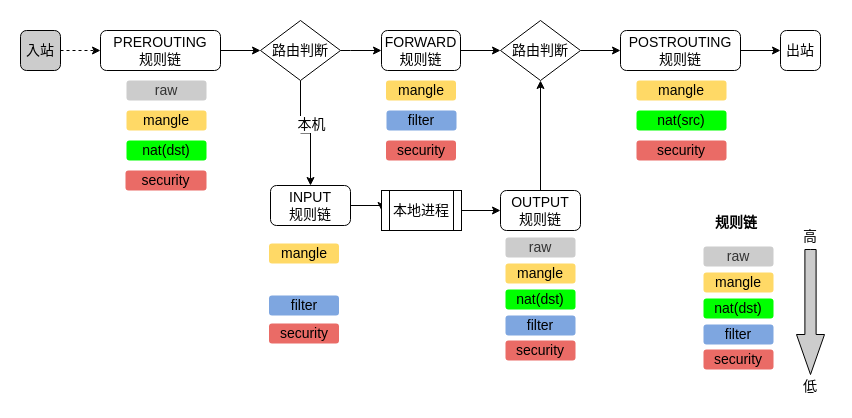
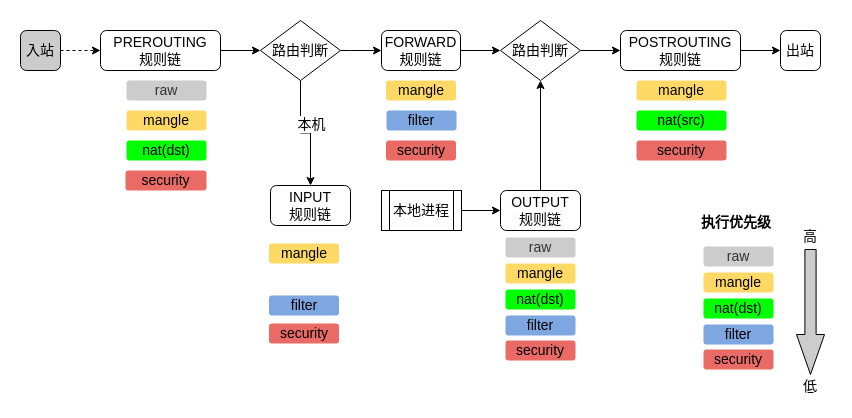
  <mxCell id="0" />
  <mxCell id="1" parent="0" />
  <mxCell id="2" style="edgeStyle=orthogonalEdgeStyle;rounded=0;orthogonalLoop=1;jettySize=auto;html=1;exitX=0.5;exitY=1;exitDx=0;exitDy=0;entryX=0.5;entryY=0;entryDx=0;entryDy=0;" edge="1" parent="1" source="5" target="11"><mxGeometry relative="1" as="geometry" /></mxCell>
  <mxCell id="3" value="&lt;font style=&quot;font-size: 14px&quot;&gt;本机&lt;/font&gt;" style="edgeLabel;html=1;align=center;verticalAlign=middle;resizable=0;points=[];" vertex="1" connectable="0" parent="2"><mxGeometry x="0.273" y="1" relative="1" as="geometry"><mxPoint x="-1" y="-20" as="offset" /></mxGeometry></mxCell>
  <mxCell id="4" value="" style="edgeStyle=orthogonalEdgeStyle;rounded=0;orthogonalLoop=1;jettySize=auto;html=1;" edge="1" parent="1" target="7"><mxGeometry relative="1" as="geometry"><mxPoint x="340" y="50" as="sourcePoint" /><Array as="points"><mxPoint x="350" y="50" /><mxPoint x="350" y="50" /></Array></mxGeometry></mxCell>
  <mxCell id="5" value="&lt;font style=&quot;font-size: 14px&quot;&gt;路由判断&lt;/font&gt;" style="rhombus;whiteSpace=wrap;html=1;" vertex="1" parent="1"><mxGeometry x="260" y="20" width="80" height="60" as="geometry" /></mxCell>
  <mxCell id="6" style="edgeStyle=orthogonalEdgeStyle;rounded=0;orthogonalLoop=1;jettySize=auto;html=1;exitX=1;exitY=0.5;exitDx=0;exitDy=0;entryX=0;entryY=0.5;entryDx=0;entryDy=0;" edge="1" parent="1" source="7" target="23"><mxGeometry relative="1" as="geometry" /></mxCell>
  <mxCell id="7" value="&lt;font style=&quot;font-size: 14px&quot;&gt;FORWARD&lt;br&gt;规则链&lt;/font&gt;" style="rounded=1;whiteSpace=wrap;html=1;" vertex="1" parent="1"><mxGeometry x="381" y="30" width="79" height="40" as="geometry" /></mxCell>
  <mxCell id="8" style="edgeStyle=orthogonalEdgeStyle;rounded=0;orthogonalLoop=1;jettySize=auto;html=1;exitX=0.5;exitY=0;exitDx=0;exitDy=0;entryX=0.5;entryY=1;entryDx=0;entryDy=0;" edge="1" parent="1" source="9" target="23"><mxGeometry relative="1" as="geometry" /></mxCell>
  <mxCell id="9" value="&lt;font style=&quot;font-size: 14px&quot;&gt;OUTPUT&lt;br&gt;规则链&lt;/font&gt;" style="rounded=1;whiteSpace=wrap;html=1;" vertex="1" parent="1"><mxGeometry x="500" y="190" width="80" height="40" as="geometry" /></mxCell>
- <mxCell id="10" style="edgeStyle=orthogonalEdgeStyle;rounded=0;orthogonalLoop=1;jettySize=auto;html=1;exitX=1;exitY=0.5;exitDx=0;exitDy=0;entryX=0;entryY=0.5;entryDx=0;entryDy=0;" edge="1" parent="1" source="11" target="13"><mxGeometry relative="1" as="geometry" /></mxCell>
  <mxCell id="11" value="&lt;font style=&quot;font-size: 14px&quot;&gt;INPUT&lt;br&gt;规则链&lt;/font&gt;" style="rounded=1;whiteSpace=wrap;html=1;" vertex="1" parent="1"><mxGeometry x="270" y="185" width="80" height="40" as="geometry" /></mxCell>
  <mxCell id="12" style="edgeStyle=orthogonalEdgeStyle;rounded=0;orthogonalLoop=1;jettySize=auto;html=1;exitX=1;exitY=0.5;exitDx=0;exitDy=0;entryX=0;entryY=0.5;entryDx=0;entryDy=0;" edge="1" parent="1" source="13" target="9"><mxGeometry relative="1" as="geometry" /></mxCell>
  <mxCell id="13" value="&lt;font style=&quot;font-size: 14px&quot;&gt;本地进程&lt;/font&gt;" style="shape=process;whiteSpace=wrap;html=1;backgroundOutline=1;" vertex="1" parent="1"><mxGeometry x="381" y="190" width="80" height="40" as="geometry" /></mxCell>
  <mxCell id="14" style="edgeStyle=orthogonalEdgeStyle;rounded=0;orthogonalLoop=1;jettySize=auto;html=1;exitX=1;exitY=0.5;exitDx=0;exitDy=0;entryX=0;entryY=0.5;entryDx=0;entryDy=0;dashed=1;" edge="1" parent="1" source="15" target="18"><mxGeometry relative="1" as="geometry" /></mxCell>
  <mxCell id="15" value="&lt;font style=&quot;font-size: 14px&quot;&gt;入站&lt;/font&gt;" style="rounded=1;whiteSpace=wrap;html=1;fillColor=#cccccc;" vertex="1" parent="1"><mxGeometry x="20" y="30" width="40" height="40" as="geometry" /></mxCell>
  <mxCell id="16" value="&lt;font style=&quot;font-size: 14px&quot;&gt;出站&lt;/font&gt;" style="rounded=1;whiteSpace=wrap;html=1;" vertex="1" parent="1"><mxGeometry x="660" y="30" width="40" height="40" as="geometry" /></mxCell>
  <mxCell id="17" style="edgeStyle=orthogonalEdgeStyle;rounded=0;orthogonalLoop=1;jettySize=auto;html=1;exitX=1;exitY=0.5;exitDx=0;exitDy=0;" edge="1" parent="1" source="18" target="5"><mxGeometry relative="1" as="geometry" /></mxCell>
  <mxCell id="18" value="&lt;font style=&quot;font-size: 14px&quot;&gt;PREROUTING&lt;br&gt;规则链&lt;/font&gt;" style="rounded=1;whiteSpace=wrap;html=1;" vertex="1" parent="1"><mxGeometry x="100" y="30" width="120" height="40" as="geometry" /></mxCell>
  <mxCell id="19" style="edgeStyle=orthogonalEdgeStyle;rounded=0;orthogonalLoop=1;jettySize=auto;html=1;exitX=1;exitY=0.5;exitDx=0;exitDy=0;entryX=0;entryY=0.5;entryDx=0;entryDy=0;" edge="1" parent="1" source="20" target="21"><mxGeometry relative="1" as="geometry" /></mxCell>
  <mxCell id="20" value="&lt;font style=&quot;font-size: 14px&quot;&gt;POSTROUTING&lt;br&gt;规则链&lt;/font&gt;" style="rounded=1;whiteSpace=wrap;html=1;" vertex="1" parent="1"><mxGeometry x="620" y="30" width="120" height="40" as="geometry" /></mxCell>
  <mxCell id="21" value="&lt;font style=&quot;font-size: 14px&quot;&gt;出站&lt;/font&gt;" style="rounded=1;whiteSpace=wrap;html=1;" vertex="1" parent="1"><mxGeometry x="780" y="30" width="40" height="40" as="geometry" /></mxCell>
  <mxCell id="22" style="edgeStyle=orthogonalEdgeStyle;rounded=0;orthogonalLoop=1;jettySize=auto;html=1;exitX=1;exitY=0.5;exitDx=0;exitDy=0;entryX=0;entryY=0.5;entryDx=0;entryDy=0;" edge="1" parent="1" source="23" target="20"><mxGeometry relative="1" as="geometry" /></mxCell>
  <mxCell id="23" value="&lt;font style=&quot;font-size: 14px&quot;&gt;路由判断&lt;/font&gt;" style="rhombus;whiteSpace=wrap;html=1;" vertex="1" parent="1"><mxGeometry x="500" y="20" width="80" height="60" as="geometry" /></mxCell>
  <mxCell id="24" value="&lt;font style=&quot;font-size: 14px&quot;&gt;raw&lt;br&gt;&lt;/font&gt;" style="rounded=1;whiteSpace=wrap;html=1;fontColor=#333333;strokeColor=none;fillColor=#CCCCCC;" vertex="1" parent="1"><mxGeometry x="126" y="80" width="80" height="20" as="geometry" /></mxCell>
  <mxCell id="25" value="&lt;font style=&quot;font-size: 14px&quot;&gt;mangle&lt;br&gt;&lt;/font&gt;" style="rounded=1;whiteSpace=wrap;html=1;fillColor=#FFD966;strokeColor=none;" vertex="1" parent="1"><mxGeometry x="126" y="110" width="80" height="20" as="geometry" /></mxCell>
  <mxCell id="26" value="&lt;font style=&quot;font-size: 14px&quot;&gt;nat(dst)&lt;br&gt;&lt;/font&gt;" style="rounded=1;whiteSpace=wrap;html=1;fillColor=#00FF00;strokeColor=none;" vertex="1" parent="1"><mxGeometry x="126" y="140" width="80" height="20" as="geometry" /></mxCell>
  <mxCell id="27" value="&lt;font style=&quot;font-size: 14px&quot;&gt;security&lt;/font&gt;" style="rounded=1;whiteSpace=wrap;html=1;strokeColor=none;fillColor=#EA6B66;" vertex="1" parent="1"><mxGeometry x="125" y="170" width="81" height="20" as="geometry" /></mxCell>
  <mxCell id="28" value="&lt;font style=&quot;font-size: 14px&quot;&gt;mangle&lt;br&gt;&lt;/font&gt;" style="rounded=1;whiteSpace=wrap;html=1;fillColor=#FFD966;strokeColor=none;" vertex="1" parent="1"><mxGeometry x="385.5" y="80" width="70" height="20" as="geometry" /></mxCell>
  <mxCell id="29" value="&lt;font style=&quot;font-size: 14px&quot;&gt;filter&lt;/font&gt;" style="rounded=1;whiteSpace=wrap;html=1;strokeColor=none;fillColor=#7EA6E0;" vertex="1" parent="1"><mxGeometry x="386" y="110" width="70" height="20" as="geometry" /></mxCell>
  <mxCell id="30" value="&lt;font style=&quot;font-size: 14px&quot;&gt;security&lt;/font&gt;" style="rounded=1;whiteSpace=wrap;html=1;strokeColor=none;fillColor=#EA6B66;" vertex="1" parent="1"><mxGeometry x="385.5" y="140" width="70" height="20" as="geometry" /></mxCell>
  <mxCell id="31" value="&lt;font style=&quot;font-size: 14px&quot;&gt;mangle&lt;br&gt;&lt;/font&gt;" style="rounded=1;whiteSpace=wrap;html=1;fillColor=#FFD966;strokeColor=none;" vertex="1" parent="1"><mxGeometry x="636" y="80" width="90" height="20" as="geometry" /></mxCell>
  <mxCell id="32" value="&lt;font style=&quot;font-size: 14px&quot;&gt;nat(src)&lt;br&gt;&lt;/font&gt;" style="rounded=1;whiteSpace=wrap;html=1;fillColor=#00FF00;strokeColor=none;" vertex="1" parent="1"><mxGeometry x="636" y="110" width="90" height="20" as="geometry" /></mxCell>
  <mxCell id="33" value="&lt;font style=&quot;font-size: 14px&quot;&gt;security&lt;/font&gt;" style="rounded=1;whiteSpace=wrap;html=1;strokeColor=none;fillColor=#EA6B66;" vertex="1" parent="1"><mxGeometry x="636" y="140" width="90" height="20" as="geometry" /></mxCell>
  <mxCell id="34" value="&lt;font style=&quot;font-size: 14px&quot;&gt;security&lt;/font&gt;" style="rounded=1;whiteSpace=wrap;html=1;strokeColor=none;fillColor=#EA6B66;" vertex="1" parent="1"><mxGeometry x="505" y="340" width="70" height="20" as="geometry" /></mxCell>
  <mxCell id="35" value="&lt;font style=&quot;font-size: 14px&quot;&gt;nat(dst)&lt;br&gt;&lt;/font&gt;" style="rounded=1;whiteSpace=wrap;html=1;fillColor=#00FF00;strokeColor=none;" vertex="1" parent="1"><mxGeometry x="505" y="289" width="70" height="20" as="geometry" /></mxCell>
  <mxCell id="36" value="&lt;font style=&quot;font-size: 14px&quot;&gt;mangle&lt;br&gt;&lt;/font&gt;" style="rounded=1;whiteSpace=wrap;html=1;fillColor=#FFD966;strokeColor=none;" vertex="1" parent="1"><mxGeometry x="505" y="263" width="70" height="20" as="geometry" /></mxCell>
  <mxCell id="37" value="&lt;font style=&quot;font-size: 14px&quot;&gt;raw&lt;br&gt;&lt;/font&gt;" style="rounded=1;whiteSpace=wrap;html=1;fontColor=#333333;strokeColor=none;fillColor=#CCCCCC;" vertex="1" parent="1"><mxGeometry x="505" y="237" width="70" height="20" as="geometry" /></mxCell>
  <mxCell id="38" value="&lt;font style=&quot;font-size: 14px&quot;&gt;filter&lt;/font&gt;" style="rounded=1;whiteSpace=wrap;html=1;strokeColor=none;fillColor=#7EA6E0;" vertex="1" parent="1"><mxGeometry x="505" y="315" width="70" height="20" as="geometry" /></mxCell>
  <mxCell id="39" value="&lt;font style=&quot;font-size: 14px&quot;&gt;security&lt;/font&gt;" style="rounded=1;whiteSpace=wrap;html=1;strokeColor=none;fillColor=#EA6B66;" vertex="1" parent="1"><mxGeometry x="268.5" y="323" width="70" height="20" as="geometry" /></mxCell>
  <mxCell id="40" value="&lt;font style=&quot;font-size: 14px&quot;&gt;mangle&lt;br&gt;&lt;/font&gt;" style="rounded=1;whiteSpace=wrap;html=1;fillColor=#FFD966;strokeColor=none;" vertex="1" parent="1"><mxGeometry x="268.5" y="243" width="70" height="20" as="geometry" /></mxCell>
  <mxCell id="41" value="&lt;font style=&quot;font-size: 14px&quot;&gt;filter&lt;/font&gt;" style="rounded=1;whiteSpace=wrap;html=1;strokeColor=none;fillColor=#7EA6E0;" vertex="1" parent="1"><mxGeometry x="268.5" y="295" width="70" height="20" as="geometry" /></mxCell>
  <mxCell id="42" value="" style="group" vertex="1" connectable="0" parent="1"><mxGeometry x="684" y="212" width="146" height="184" as="geometry" /></mxCell>
  <mxCell id="43" value="&lt;font style=&quot;font-size: 14px&quot;&gt;security&lt;/font&gt;" style="rounded=1;whiteSpace=wrap;html=1;strokeColor=none;fillColor=#EA6B66;" vertex="1" parent="42"><mxGeometry x="19" y="137" width="70" height="20" as="geometry" /></mxCell>
  <mxCell id="44" value="&lt;font style=&quot;font-size: 14px&quot;&gt;nat(dst)&lt;br&gt;&lt;/font&gt;" style="rounded=1;whiteSpace=wrap;html=1;fillColor=#00FF00;strokeColor=none;" vertex="1" parent="42"><mxGeometry x="19" y="86" width="70" height="20" as="geometry" /></mxCell>
  <mxCell id="45" value="&lt;font style=&quot;font-size: 14px&quot;&gt;mangle&lt;br&gt;&lt;/font&gt;" style="rounded=1;whiteSpace=wrap;html=1;fillColor=#FFD966;strokeColor=none;" vertex="1" parent="42"><mxGeometry x="19" y="60" width="70" height="20" as="geometry" /></mxCell>
  <mxCell id="46" value="&lt;font style=&quot;font-size: 14px&quot;&gt;raw&lt;br&gt;&lt;/font&gt;" style="rounded=1;whiteSpace=wrap;html=1;fontColor=#333333;strokeColor=none;fillColor=#CCCCCC;" vertex="1" parent="42"><mxGeometry x="19" y="34" width="70" height="20" as="geometry" /></mxCell>
  <mxCell id="47" value="&lt;font style=&quot;font-size: 14px&quot;&gt;filter&lt;/font&gt;" style="rounded=1;whiteSpace=wrap;html=1;strokeColor=none;fillColor=#7EA6E0;" vertex="1" parent="42"><mxGeometry x="19" y="112" width="70" height="20" as="geometry" /></mxCell>
- <mxCell id="48" value="&lt;span style=&quot;font-size: 14px&quot;&gt;规则链&lt;/span&gt;" style="text;html=1;strokeColor=none;fillColor=none;align=center;verticalAlign=middle;whiteSpace=wrap;rounded=0;fontStyle=1" vertex="1" parent="42"><mxGeometry width="104" height="20" as="geometry" /></mxCell>
+ <mxCell id="48" value="&lt;span style=&quot;font-size: 14px&quot;&gt;执行优先级&lt;/span&gt;" style="text;html=1;strokeColor=none;fillColor=none;align=center;verticalAlign=middle;whiteSpace=wrap;rounded=0;fontStyle=1" vertex="1" parent="42"><mxGeometry width="104" height="20" as="geometry" /></mxCell>
  <mxCell id="49" value="" style="html=1;shadow=0;dashed=0;align=center;verticalAlign=middle;shape=mxgraph.arrows2.arrow;dy=0.6;dx=40;direction=south;notch=0;fillColor=#CCCCCC;" vertex="1" parent="42"><mxGeometry x="112" y="37" width="28" height="125" as="geometry" /></mxCell>
  <mxCell id="50" value="&lt;span style=&quot;font-size: 14px&quot;&gt;高&lt;/span&gt;" style="text;html=1;strokeColor=none;fillColor=none;align=center;verticalAlign=middle;whiteSpace=wrap;rounded=0;" vertex="1" parent="42"><mxGeometry x="106" y="14" width="40" height="20" as="geometry" /></mxCell>
  <mxCell id="51" value="&lt;span style=&quot;font-size: 14px&quot;&gt;低&lt;/span&gt;" style="text;html=1;strokeColor=none;fillColor=none;align=center;verticalAlign=middle;whiteSpace=wrap;rounded=0;" vertex="1" parent="42"><mxGeometry x="106" y="164" width="40" height="20" as="geometry" /></mxCell>
